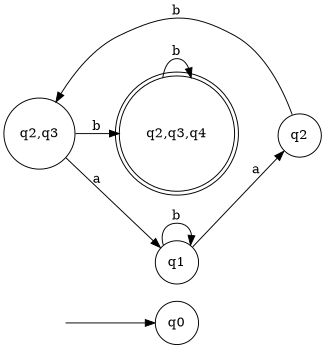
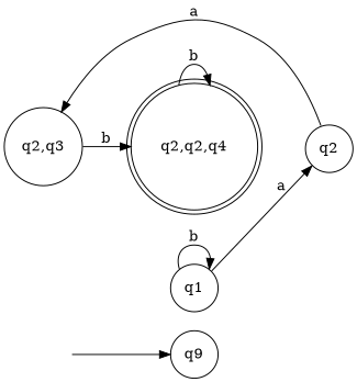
  digraph {
    rankdir=LR
    node [shape=circle]
    "" [shape=plaintext]
-   n2 [label=q0]
-   n3 [label="q2,q3,q4" shape=doublecircle]
+   n2 [label=q9]
+   n3 [label="q2,q2,q4" shape=doublecircle]
    n4 [label=q1]
    n5 [label=q2]
    n6 [label="q2,q3"]
    "" -> n2
    n3 -> n3 [label=b]
    n4 -> n4 [label=b]
    n4 -> n5 [label=a]
-   n5 -> n6 [label=b]
+   n5 -> n6 [label=a]
    n6 -> n3 [label=b]
-   n6 -> n4 [label=a]
  }
